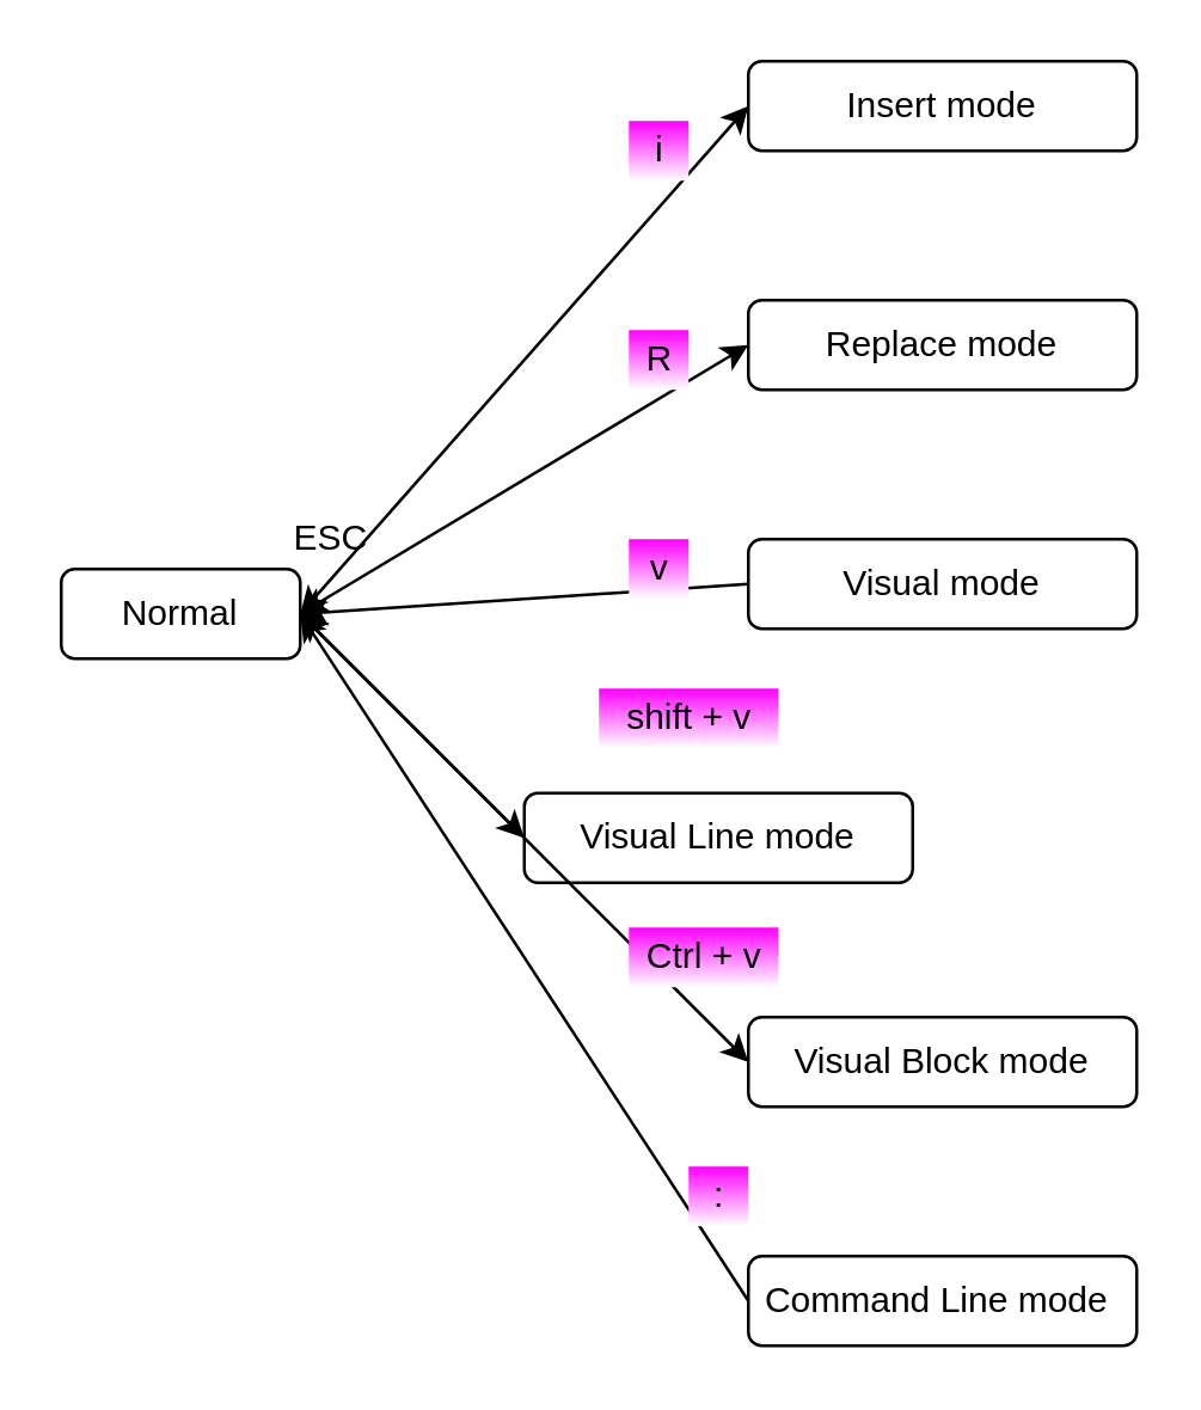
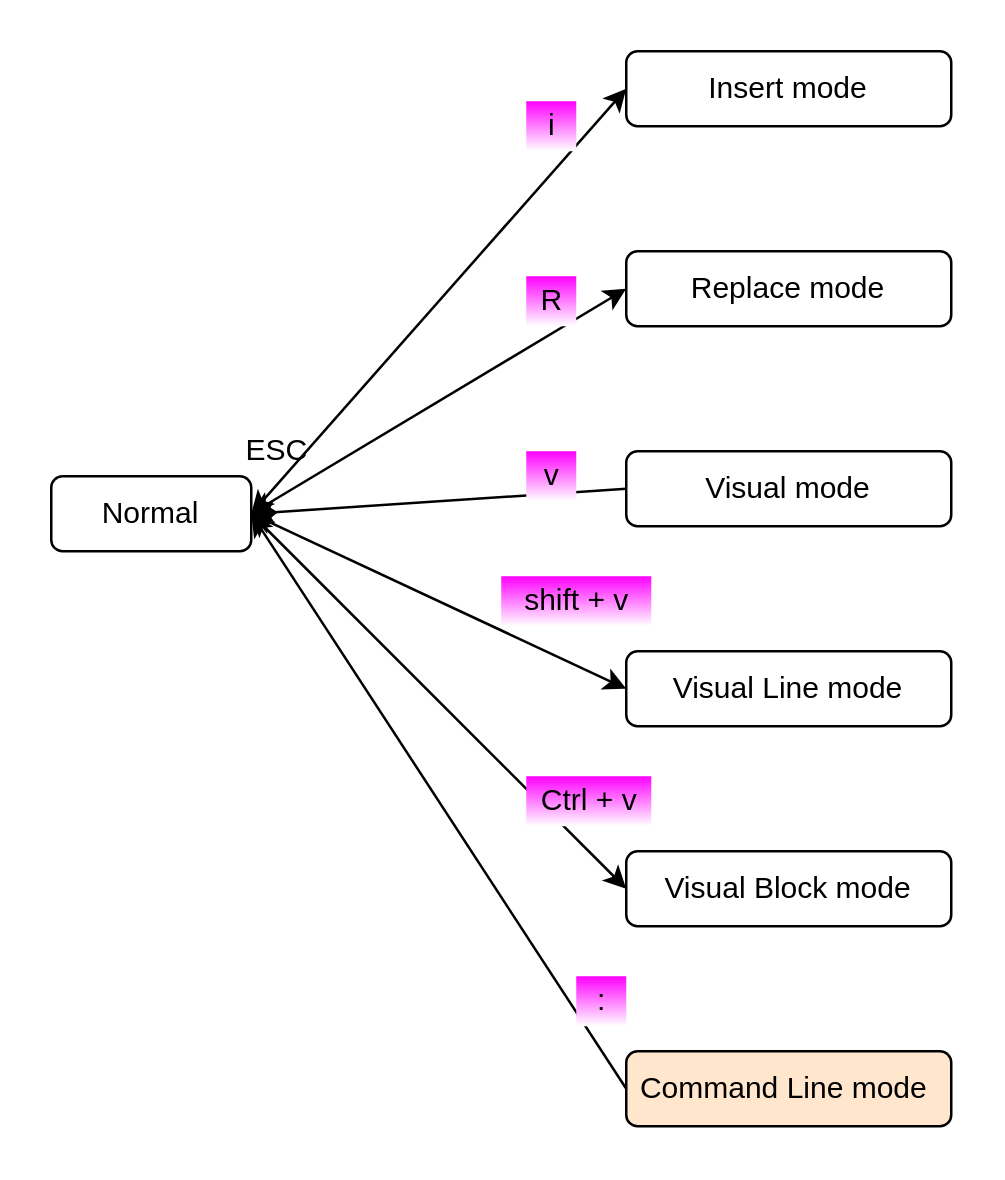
  <mxCell id="0" />
  <mxCell id="1" parent="0" />
  <mxCell id="2" value="Normal" style="rounded=1;whiteSpace=wrap;html=1;" vertex="1" parent="1"><mxGeometry x="20" y="190" width="80" height="30" as="geometry" /></mxCell>
  <mxCell id="3" value="Insert mode" style="rounded=1;whiteSpace=wrap;html=1;" vertex="1" parent="1"><mxGeometry x="250" y="20" width="130" height="30" as="geometry" /></mxCell>
  <mxCell id="4" value="" style="endArrow=classic;startArrow=classic;html=1;exitX=1;exitY=0.5;exitDx=0;exitDy=0;entryX=0;entryY=0.5;entryDx=0;entryDy=0;" edge="1" parent="1" source="2" target="3"><mxGeometry width="50" height="50" relative="1" as="geometry"><mxPoint x="150" y="130" as="sourcePoint" /><mxPoint x="200" y="80" as="targetPoint" /></mxGeometry></mxCell>
  <mxCell id="5" value="ESC" style="text;html=1;align=center;verticalAlign=middle;resizable=0;points=[];autosize=1;" vertex="1" parent="1"><mxGeometry x="90" y="170" width="40" height="20" as="geometry" /></mxCell>
  <mxCell id="6" value="Replace mode" style="rounded=1;whiteSpace=wrap;html=1;" vertex="1" parent="1"><mxGeometry x="250" y="100" width="130" height="30" as="geometry" /></mxCell>
- <mxCell id="7" value="Visual Line mode" style="rounded=1;whiteSpace=wrap;html=1;" vertex="1" parent="1"><mxGeometry x="175" y="265" width="130" height="30" as="geometry" /></mxCell>
+ <mxCell id="7" value="Visual Line mode" style="rounded=1;whiteSpace=wrap;html=1;" vertex="1" parent="1"><mxGeometry x="250" y="260" width="130" height="30" as="geometry" /></mxCell>
  <mxCell id="8" value="Visual Block mode" style="rounded=1;whiteSpace=wrap;html=1;" vertex="1" parent="1"><mxGeometry x="250" y="340" width="130" height="30" as="geometry" /></mxCell>
- <mxCell id="9" value="Command Line mode&amp;nbsp;" style="rounded=1;whiteSpace=wrap;html=1;" vertex="1" parent="1"><mxGeometry x="250" y="420" width="130" height="30" as="geometry" /></mxCell>
+ <mxCell id="9" value="Command Line mode&amp;nbsp;" style="rounded=1;whiteSpace=wrap;html=1;fillColor=#ffe6cc;" vertex="1" parent="1"><mxGeometry x="250" y="420" width="130" height="30" as="geometry" /></mxCell>
  <mxCell id="10" value="" style="endArrow=classic;startArrow=classic;html=1;exitX=1;exitY=0.5;exitDx=0;exitDy=0;entryX=0;entryY=0.5;entryDx=0;entryDy=0;" edge="1" parent="1" source="2" target="6"><mxGeometry width="50" height="50" relative="1" as="geometry"><mxPoint x="130" y="240" as="sourcePoint" /><mxPoint x="180" y="190" as="targetPoint" /></mxGeometry></mxCell>
  <mxCell id="11" value="R" style="text;html=1;align=center;verticalAlign=middle;resizable=0;points=[];autosize=1;gradientColor=#ffffff;fillColor=#FF00FF;" vertex="1" parent="1"><mxGeometry x="210" y="110" width="20" height="20" as="geometry" /></mxCell>
  <mxCell id="12" value="" style="endArrow=classic;startArrow=classic;html=1;exitX=1;exitY=0.5;exitDx=0;exitDy=0;entryX=0;entryY=0.5;entryDx=0;entryDy=0;" edge="1" parent="1" source="2" target="7"><mxGeometry width="50" height="50" relative="1" as="geometry"><mxPoint x="130" y="280" as="sourcePoint" /><mxPoint x="180" y="230" as="targetPoint" /></mxGeometry></mxCell>
  <mxCell id="13" value="shift + v" style="text;html=1;align=center;verticalAlign=middle;resizable=0;points=[];autosize=1;gradientColor=#ffffff;fillColor=#FF00FF;" vertex="1" parent="1"><mxGeometry x="200" y="230" width="60" height="20" as="geometry" /></mxCell>
  <mxCell id="14" value="" style="endArrow=classic;startArrow=classic;html=1;exitX=1;exitY=0.5;exitDx=0;exitDy=0;entryX=0;entryY=0.5;entryDx=0;entryDy=0;" edge="1" parent="1" source="2" target="8"><mxGeometry width="50" height="50" relative="1" as="geometry"><mxPoint x="140" y="280" as="sourcePoint" /><mxPoint x="190" y="230" as="targetPoint" /></mxGeometry></mxCell>
  <mxCell id="15" value="Ctrl + v" style="text;html=1;align=center;verticalAlign=middle;resizable=0;points=[];autosize=1;gradientColor=#ffffff;fillColor=#FF00FF;" vertex="1" parent="1"><mxGeometry x="210" y="310" width="50" height="20" as="geometry" /></mxCell>
  <mxCell id="16" value="" style="endArrow=none;startArrow=classic;html=1;exitX=1;exitY=0.5;exitDx=0;exitDy=0;entryX=0;entryY=0.5;entryDx=0;entryDy=0;" edge="1" parent="1" source="2" target="9"><mxGeometry width="50" height="50" relative="1" as="geometry"><mxPoint x="110" y="330" as="sourcePoint" /><mxPoint x="160" y="280" as="targetPoint" /></mxGeometry></mxCell>
  <mxCell id="17" value=":" style="text;html=1;align=center;verticalAlign=middle;resizable=0;points=[];autosize=1;gradientColor=#ffffff;fillColor=#FF00FF;" vertex="1" parent="1"><mxGeometry x="230" y="390" width="20" height="20" as="geometry" /></mxCell>
  <mxCell id="18" value="Visual mode" style="rounded=1;whiteSpace=wrap;html=1;" vertex="1" parent="1"><mxGeometry x="250" y="180" width="130" height="30" as="geometry" /></mxCell>
  <mxCell id="19" value="" style="endArrow=none;startArrow=classic;html=1;exitX=1;exitY=0.5;exitDx=0;exitDy=0;entryX=0;entryY=0.5;entryDx=0;entryDy=0;" edge="1" parent="1" source="2" target="18"><mxGeometry width="50" height="50" relative="1" as="geometry"><mxPoint x="180" y="220" as="sourcePoint" /><mxPoint x="230" y="170" as="targetPoint" /></mxGeometry></mxCell>
  <mxCell id="20" value="v" style="text;html=1;align=center;verticalAlign=middle;resizable=0;points=[];autosize=1;gradientColor=#ffffff;fillColor=#FF00FF;" vertex="1" parent="1"><mxGeometry x="210" y="180" width="20" height="20" as="geometry" /></mxCell>
  <mxCell id="21" value="i" style="text;html=1;align=center;verticalAlign=middle;resizable=0;points=[];autosize=1;fillColor=#FF00FF;rounded=0;glass=0;shadow=0;sketch=0;gradientColor=#ffffff;gradientDirection=south;" vertex="1" parent="1"><mxGeometry x="210" y="40" width="20" height="20" as="geometry" /></mxCell>
